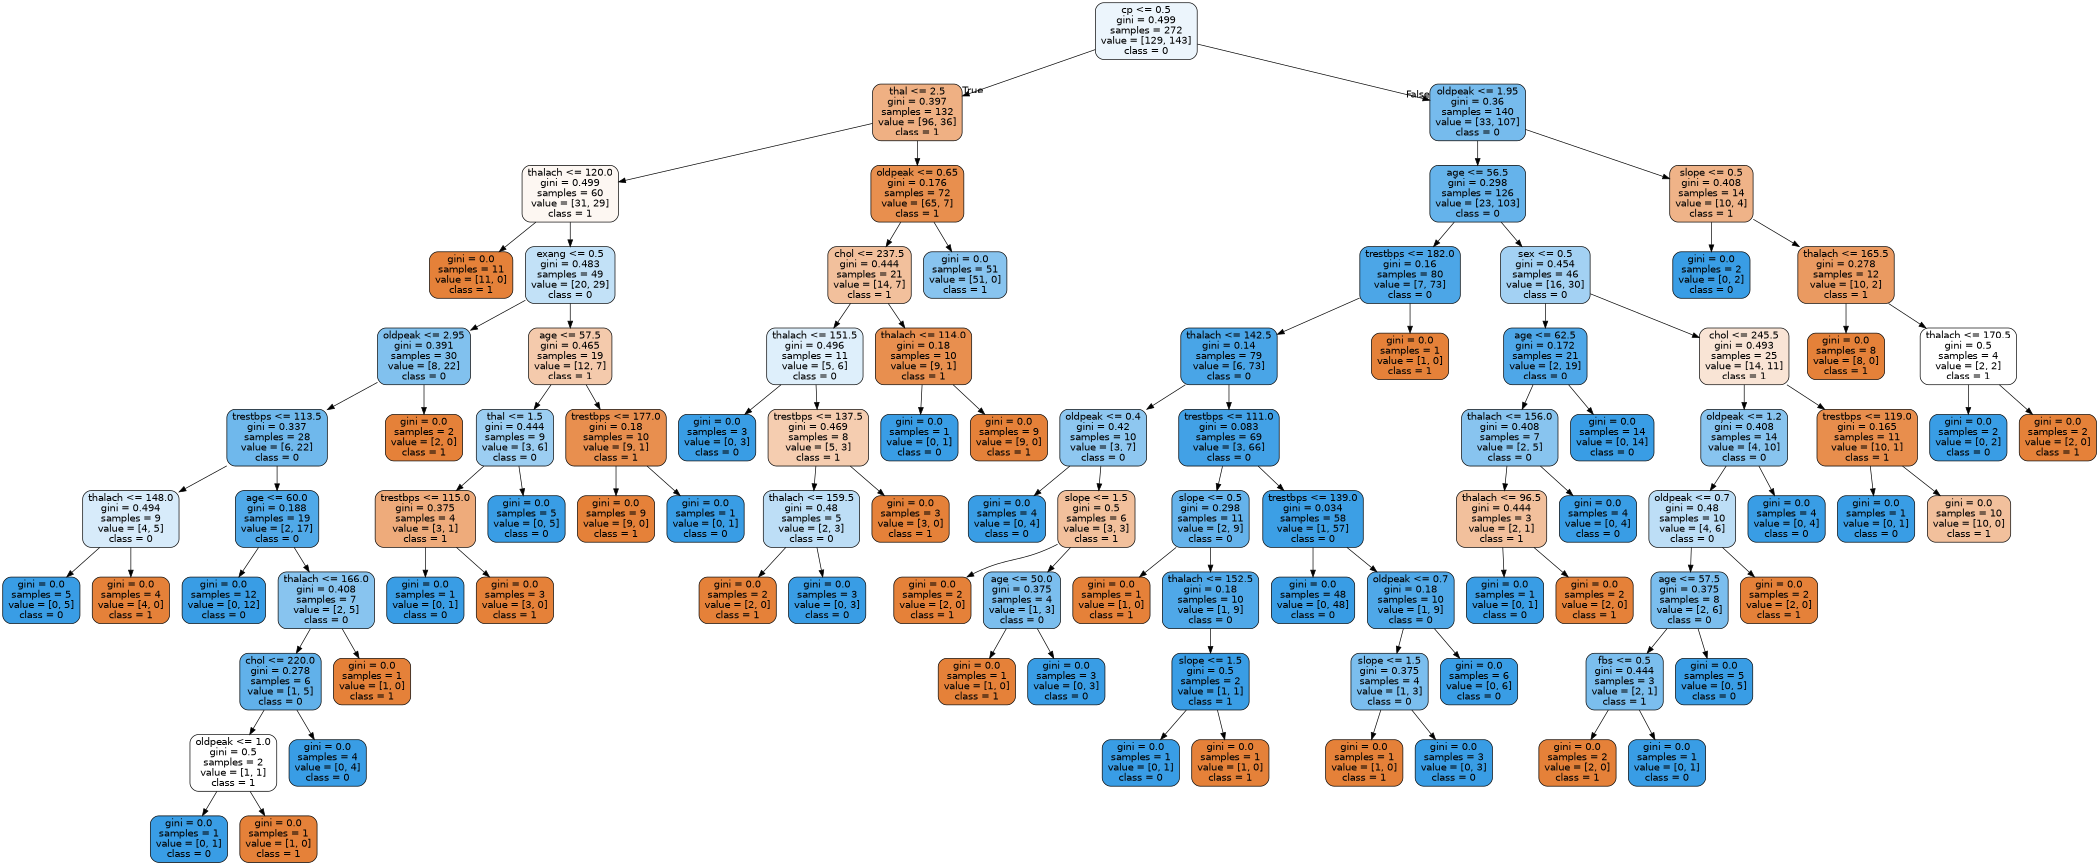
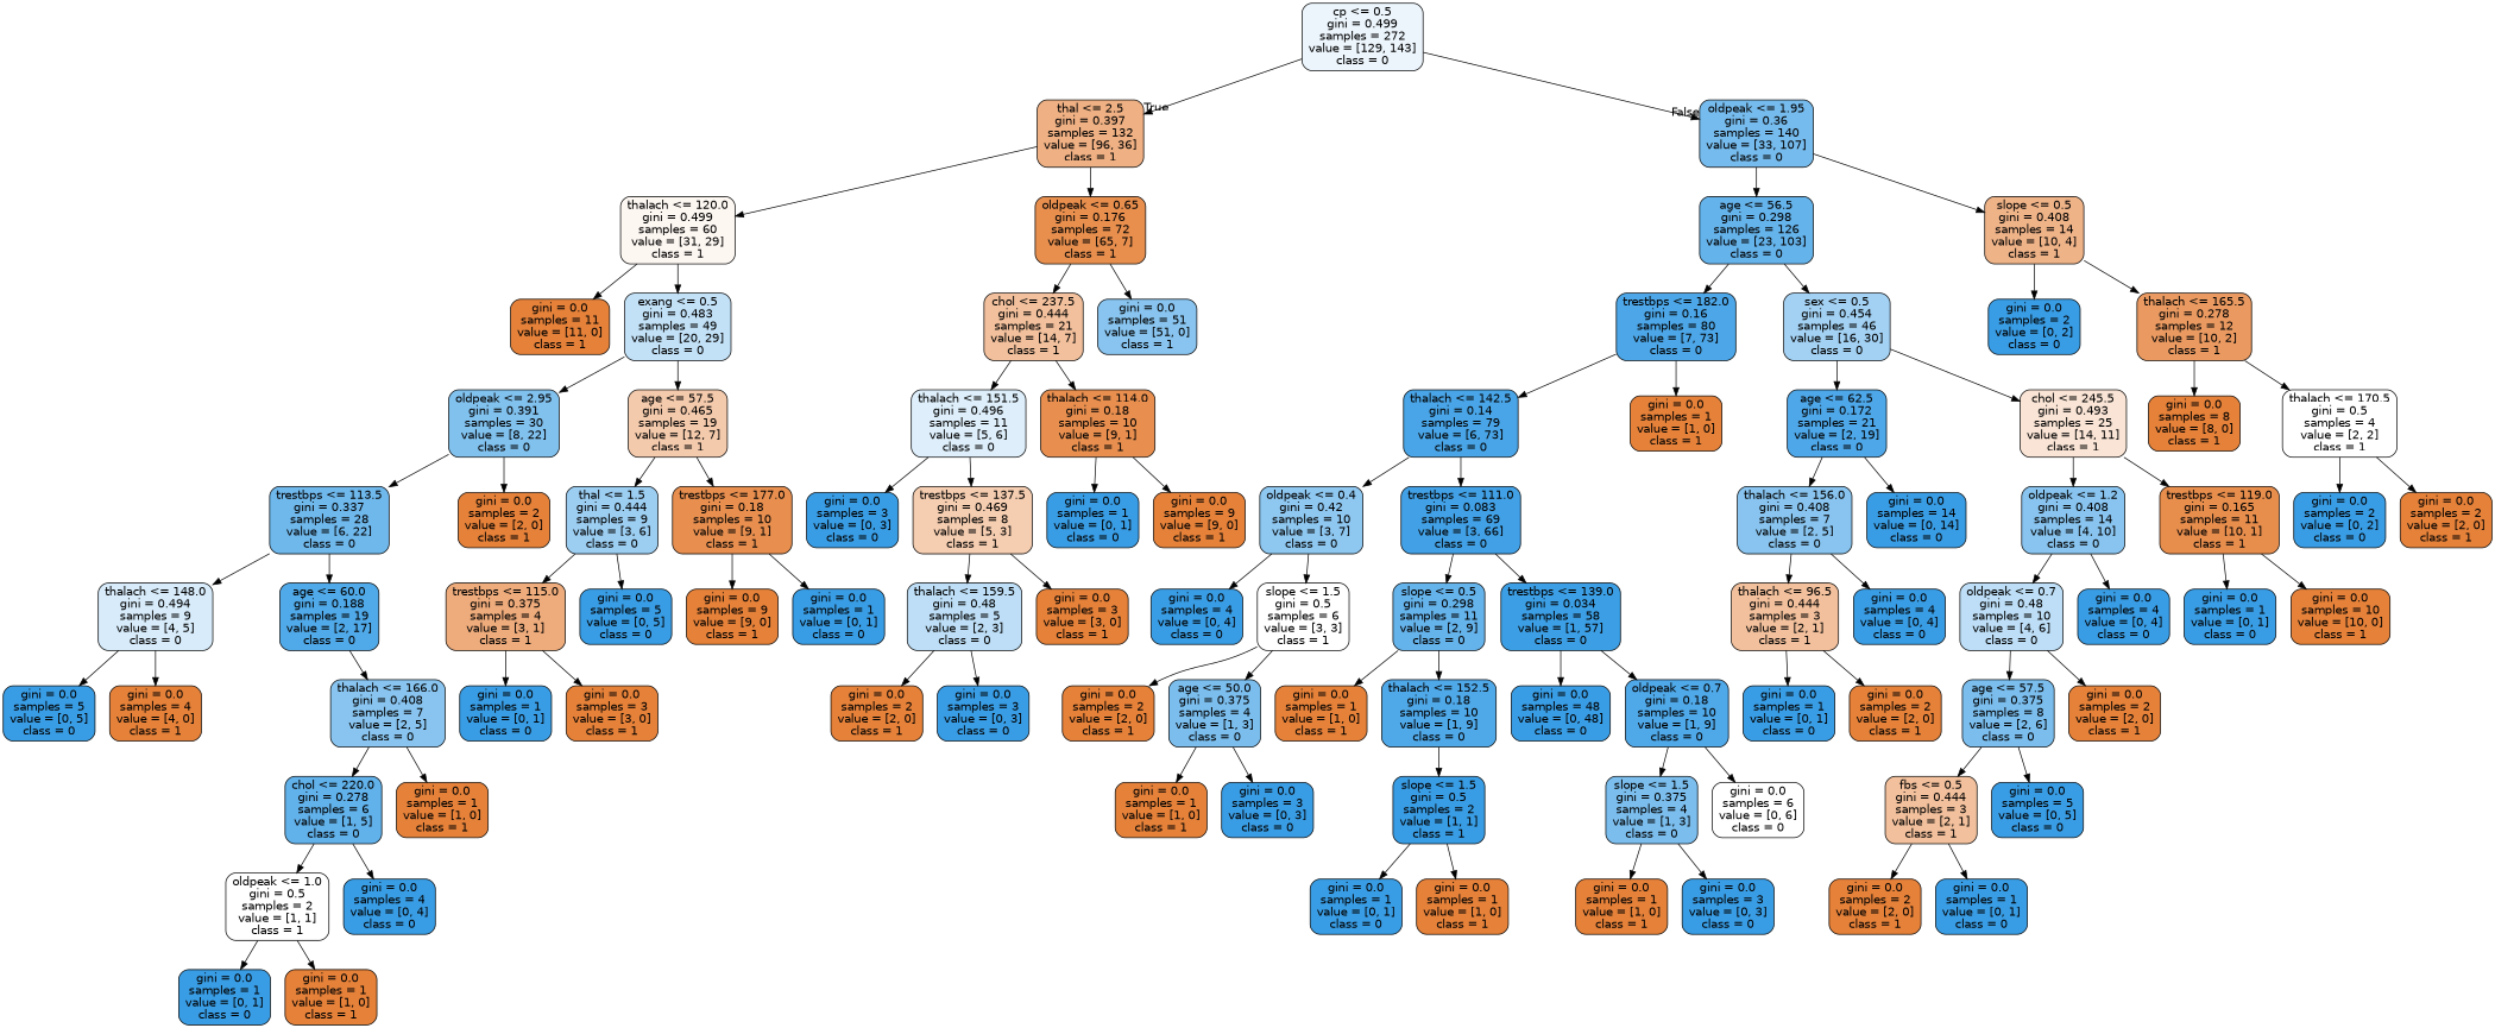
  digraph {
    node [color=black fillcolor="#399de5" fontname=helvetica shape=box style="filled, rounded"]
    edge [fontname=helvetica]
    n1 [fillcolor="#ecf5fc" label="cp <= 0.5\ngini = 0.499\nsamples = 272\nvalue = [129, 143]\nclass = 0"]
    n2 [fillcolor="#efb083" label="thal <= 2.5\ngini = 0.397\nsamples = 132\nvalue = [96, 36]\nclass = 1"]
    n3 [fillcolor="#76bbed" label="oldpeak <= 1.95\ngini = 0.36\nsamples = 140\nvalue = [33, 107]\nclass = 0"]
    n4 [fillcolor="#fdf7f2" label="thalach <= 120.0\ngini = 0.499\nsamples = 60\nvalue = [31, 29]\nclass = 1"]
    n5 [fillcolor="#e88f4e" label="oldpeak <= 0.65\ngini = 0.176\nsamples = 72\nvalue = [65, 7]\nclass = 1"]
    n6 [fillcolor="#65b3eb" label="age <= 56.5\ngini = 0.298\nsamples = 126\nvalue = [23, 103]\nclass = 0"]
    n7 [fillcolor="#efb388" label="slope <= 0.5\ngini = 0.408\nsamples = 14\nvalue = [10, 4]\nclass = 1"]
    n8 [fillcolor="#e58139" label="gini = 0.0\nsamples = 11\nvalue = [11, 0]\nclass = 1"]
    n9 [fillcolor="#c2e1f7" label="exang <= 0.5\ngini = 0.483\nsamples = 49\nvalue = [20, 29]\nclass = 0"]
    n10 [fillcolor="#f2c09c" label="chol <= 237.5\ngini = 0.444\nsamples = 21\nvalue = [14, 7]\nclass = 1"]
    n11 [fillcolor="#88c4ef" label="gini = 0.0\nsamples = 51\nvalue = [51, 0]\nclass = 1"]
    n12 [fillcolor="#81c1ee" label="oldpeak <= 2.95\ngini = 0.391\nsamples = 30\nvalue = [8, 22]\nclass = 0"]
    n13 [fillcolor="#f4caac" label="age <= 57.5\ngini = 0.465\nsamples = 19\nvalue = [12, 7]\nclass = 1"]
    n14 [fillcolor="#6fb8ec" label="trestbps <= 113.5\ngini = 0.337\nsamples = 28\nvalue = [6, 22]\nclass = 0"]
    n15 [fillcolor="#e58139" label="gini = 0.0\nsamples = 2\nvalue = [2, 0]\nclass = 1"]
    n16 [fillcolor="#9ccef2" label="thal <= 1.5\ngini = 0.444\nsamples = 9\nvalue = [3, 6]\nclass = 0"]
    n17 [fillcolor="#e88f4f" label="trestbps <= 177.0\ngini = 0.18\nsamples = 10\nvalue = [9, 1]\nclass = 1"]
    n18 [fillcolor="#d7ebfa" label="thalach <= 148.0\ngini = 0.494\nsamples = 9\nvalue = [4, 5]\nclass = 0"]
    n19 [fillcolor="#50a9e8" label="age <= 60.0\ngini = 0.188\nsamples = 19\nvalue = [2, 17]\nclass = 0"]
    n20 [label="gini = 0.0\nsamples = 5\nvalue = [0, 5]\nclass = 0"]
    n21 [fillcolor="#e58139" label="gini = 0.0\nsamples = 4\nvalue = [4, 0]\nclass = 1"]
-   n22 [label="gini = 0.0\nsamples = 12\nvalue = [0, 12]\nclass = 0"]
    n23 [fillcolor="#88c4ef" label="thalach <= 166.0\ngini = 0.408\nsamples = 7\nvalue = [2, 5]\nclass = 0"]
    n24 [fillcolor="#61b1ea" label="chol <= 220.0\ngini = 0.278\nsamples = 6\nvalue = [1, 5]\nclass = 0"]
    n25 [fillcolor="#e58139" label="gini = 0.0\nsamples = 1\nvalue = [1, 0]\nclass = 1"]
    n26 [fillcolor="#ffffff" label="oldpeak <= 1.0\ngini = 0.5\nsamples = 2\nvalue = [1, 1]\nclass = 1"]
    n27 [label="gini = 0.0\nsamples = 4\nvalue = [0, 4]\nclass = 0"]
    n28 [label="gini = 0.0\nsamples = 1\nvalue = [0, 1]\nclass = 0"]
    n29 [fillcolor="#e58139" label="gini = 0.0\nsamples = 1\nvalue = [1, 0]\nclass = 1"]
    n30 [fillcolor="#eeab7b" label="trestbps <= 115.0\ngini = 0.375\nsamples = 4\nvalue = [3, 1]\nclass = 1"]
    n31 [label="gini = 0.0\nsamples = 5\nvalue = [0, 5]\nclass = 0"]
    n32 [fillcolor="#e58139" label="gini = 0.0\nsamples = 9\nvalue = [9, 0]\nclass = 1"]
    n33 [label="gini = 0.0\nsamples = 1\nvalue = [0, 1]\nclass = 0"]
    n34 [label="gini = 0.0\nsamples = 1\nvalue = [0, 1]\nclass = 0"]
    n35 [fillcolor="#e58139" label="gini = 0.0\nsamples = 3\nvalue = [3, 0]\nclass = 1"]
    n36 [fillcolor="#deeffb" label="thalach <= 151.5\ngini = 0.496\nsamples = 11\nvalue = [5, 6]\nclass = 0"]
    n37 [fillcolor="#e88f4f" label="thalach <= 114.0\ngini = 0.18\nsamples = 10\nvalue = [9, 1]\nclass = 1"]
    n38 [label="gini = 0.0\nsamples = 3\nvalue = [0, 3]\nclass = 0"]
    n39 [fillcolor="#f5cdb0" label="trestbps <= 137.5\ngini = 0.469\nsamples = 8\nvalue = [5, 3]\nclass = 1"]
    n40 [label="gini = 0.0\nsamples = 1\nvalue = [0, 1]\nclass = 0"]
    n41 [fillcolor="#e58139" label="gini = 0.0\nsamples = 9\nvalue = [9, 0]\nclass = 1"]
    n42 [fillcolor="#bddef6" label="thalach <= 159.5\ngini = 0.48\nsamples = 5\nvalue = [2, 3]\nclass = 0"]
    n43 [fillcolor="#e58139" label="gini = 0.0\nsamples = 3\nvalue = [3, 0]\nclass = 1"]
    n44 [fillcolor="#e58139" label="gini = 0.0\nsamples = 2\nvalue = [2, 0]\nclass = 1"]
    n45 [label="gini = 0.0\nsamples = 3\nvalue = [0, 3]\nclass = 0"]
    n46 [fillcolor="#4ca6e7" label="trestbps <= 182.0\ngini = 0.16\nsamples = 80\nvalue = [7, 73]\nclass = 0"]
    n47 [fillcolor="#a3d1f3" label="sex <= 0.5\ngini = 0.454\nsamples = 46\nvalue = [16, 30]\nclass = 0"]
    n48 [label="gini = 0.0\nsamples = 2\nvalue = [0, 2]\nclass = 0"]
    n49 [fillcolor="#ea9a61" label="thalach <= 165.5\ngini = 0.278\nsamples = 12\nvalue = [10, 2]\nclass = 1"]
    n50 [fillcolor="#49a5e7" label="thalach <= 142.5\ngini = 0.14\nsamples = 79\nvalue = [6, 73]\nclass = 0"]
    n51 [fillcolor="#e58139" label="gini = 0.0\nsamples = 1\nvalue = [1, 0]\nclass = 1"]
    n52 [fillcolor="#4ea7e8" label="age <= 62.5\ngini = 0.172\nsamples = 21\nvalue = [2, 19]\nclass = 0"]
    n53 [fillcolor="#f9e4d5" label="chol <= 245.5\ngini = 0.493\nsamples = 25\nvalue = [14, 11]\nclass = 1"]
    n54 [fillcolor="#8ec7f0" label="oldpeak <= 0.4\ngini = 0.42\nsamples = 10\nvalue = [3, 7]\nclass = 0"]
    n55 [fillcolor="#42a1e6" label="trestbps <= 111.0\ngini = 0.083\nsamples = 69\nvalue = [3, 66]\nclass = 0"]
    n56 [label="gini = 0.0\nsamples = 4\nvalue = [0, 4]\nclass = 0"]
-   n57 [fillcolor="#f2c09c" label="slope <= 1.5\ngini = 0.5\nsamples = 6\nvalue = [3, 3]\nclass = 1"]
+   n57 [fillcolor="#ffffff" label="slope <= 1.5\ngini = 0.5\nsamples = 6\nvalue = [3, 3]\nclass = 1"]
    n58 [fillcolor="#65b3eb" label="slope <= 0.5\ngini = 0.298\nsamples = 11\nvalue = [2, 9]\nclass = 0"]
    n59 [fillcolor="#3c9fe5" label="trestbps <= 139.0\ngini = 0.034\nsamples = 58\nvalue = [1, 57]\nclass = 0"]
    n60 [fillcolor="#e58139" label="gini = 0.0\nsamples = 2\nvalue = [2, 0]\nclass = 1"]
    n61 [fillcolor="#7bbeee" label="age <= 50.0\ngini = 0.375\nsamples = 4\nvalue = [1, 3]\nclass = 0"]
    n62 [fillcolor="#e58139" label="gini = 0.0\nsamples = 1\nvalue = [1, 0]\nclass = 1"]
    n63 [label="gini = 0.0\nsamples = 3\nvalue = [0, 3]\nclass = 0"]
    n64 [fillcolor="#e58139" label="gini = 0.0\nsamples = 1\nvalue = [1, 0]\nclass = 1"]
    n65 [fillcolor="#4fa8e8" label="thalach <= 152.5\ngini = 0.18\nsamples = 10\nvalue = [1, 9]\nclass = 0"]
    n66 [label="gini = 0.0\nsamples = 48\nvalue = [0, 48]\nclass = 0"]
    n67 [fillcolor="#4fa8e8" label="oldpeak <= 0.7\ngini = 0.18\nsamples = 10\nvalue = [1, 9]\nclass = 0"]
    n68 [label="slope <= 1.5\ngini = 0.5\nsamples = 2\nvalue = [1, 1]\nclass = 1"]
    n69 [label="gini = 0.0\nsamples = 1\nvalue = [0, 1]\nclass = 0"]
    n70 [fillcolor="#e58139" label="gini = 0.0\nsamples = 1\nvalue = [1, 0]\nclass = 1"]
    n71 [fillcolor="#7bbeee" label="slope <= 1.5\ngini = 0.375\nsamples = 4\nvalue = [1, 3]\nclass = 0"]
-   n72 [label="gini = 0.0\nsamples = 6\nvalue = [0, 6]\nclass = 0"]
+   n72 [fillcolor="#ffffff" label="gini = 0.0\nsamples = 6\nvalue = [0, 6]\nclass = 0"]
    n73 [fillcolor="#e58139" label="gini = 0.0\nsamples = 1\nvalue = [1, 0]\nclass = 1"]
    n74 [label="gini = 0.0\nsamples = 3\nvalue = [0, 3]\nclass = 0"]
    n75 [fillcolor="#88c4ef" label="thalach <= 156.0\ngini = 0.408\nsamples = 7\nvalue = [2, 5]\nclass = 0"]
    n76 [label="gini = 0.0\nsamples = 14\nvalue = [0, 14]\nclass = 0"]
    n77 [fillcolor="#88c4ef" label="oldpeak <= 1.2\ngini = 0.408\nsamples = 14\nvalue = [4, 10]\nclass = 0"]
    n78 [fillcolor="#e88e4d" label="trestbps <= 119.0\ngini = 0.165\nsamples = 11\nvalue = [10, 1]\nclass = 1"]
    n79 [fillcolor="#f2c09c" label="thalach <= 96.5\ngini = 0.444\nsamples = 3\nvalue = [2, 1]\nclass = 1"]
    n80 [label="gini = 0.0\nsamples = 4\nvalue = [0, 4]\nclass = 0"]
    n81 [label="gini = 0.0\nsamples = 1\nvalue = [0, 1]\nclass = 0"]
    n82 [fillcolor="#e58139" label="gini = 0.0\nsamples = 2\nvalue = [2, 0]\nclass = 1"]
    n83 [fillcolor="#bddef6" label="oldpeak <= 0.7\ngini = 0.48\nsamples = 10\nvalue = [4, 6]\nclass = 0"]
    n84 [label="gini = 0.0\nsamples = 4\nvalue = [0, 4]\nclass = 0"]
    n85 [label="gini = 0.0\nsamples = 1\nvalue = [0, 1]\nclass = 0"]
-   n86 [fillcolor="#f2c09c" label="gini = 0.0\nsamples = 10\nvalue = [10, 0]\nclass = 1"]
+   n86 [fillcolor="#e58139" label="gini = 0.0\nsamples = 10\nvalue = [10, 0]\nclass = 1"]
    n87 [fillcolor="#7bbeee" label="age <= 57.5\ngini = 0.375\nsamples = 8\nvalue = [2, 6]\nclass = 0"]
    n88 [fillcolor="#e58139" label="gini = 0.0\nsamples = 2\nvalue = [2, 0]\nclass = 1"]
-   n89 [fillcolor="#7bbeee" label="fbs <= 0.5\ngini = 0.444\nsamples = 3\nvalue = [2, 1]\nclass = 1"]
+   n89 [fillcolor="#f2c09c" label="fbs <= 0.5\ngini = 0.444\nsamples = 3\nvalue = [2, 1]\nclass = 1"]
    n90 [label="gini = 0.0\nsamples = 5\nvalue = [0, 5]\nclass = 0"]
    n91 [fillcolor="#e58139" label="gini = 0.0\nsamples = 2\nvalue = [2, 0]\nclass = 1"]
    n92 [label="gini = 0.0\nsamples = 1\nvalue = [0, 1]\nclass = 0"]
    n93 [fillcolor="#e58139" label="gini = 0.0\nsamples = 8\nvalue = [8, 0]\nclass = 1"]
    n94 [fillcolor="#ffffff" label="thalach <= 170.5\ngini = 0.5\nsamples = 4\nvalue = [2, 2]\nclass = 1"]
    n95 [label="gini = 0.0\nsamples = 2\nvalue = [0, 2]\nclass = 0"]
    n96 [fillcolor="#e58139" label="gini = 0.0\nsamples = 2\nvalue = [2, 0]\nclass = 1"]
    n1 -> n2 [headlabel=True labelangle=45 labeldistance=2.5]
    n1 -> n3 [headlabel=False labelangle=-45 labeldistance=2.5]
    n2 -> n4
    n2 -> n5
    n3 -> n6
    n3 -> n7
    n4 -> n8
    n4 -> n9
    n5 -> n10
    n5 -> n11
    n6 -> n46
    n6 -> n47
    n7 -> n48
    n7 -> n49
    n9 -> n12
    n9 -> n13
    n10 -> n36
    n10 -> n37
    n12 -> n14
    n12 -> n15
    n13 -> n16
    n13 -> n17
    n14 -> n18
    n14 -> n19
    n16 -> n30
    n16 -> n31
    n17 -> n32
    n17 -> n33
    n18 -> n20
    n18 -> n21
-   n19 -> n22
    n19 -> n23
    n23 -> n24
    n23 -> n25
    n24 -> n26
    n24 -> n27
    n26 -> n28
    n26 -> n29
    n30 -> n34
    n30 -> n35
    n36 -> n38
    n36 -> n39
    n37 -> n40
    n37 -> n41
    n39 -> n42
    n39 -> n43
    n42 -> n44
    n42 -> n45
    n46 -> n50
    n46 -> n51
    n47 -> n52
    n47 -> n53
    n49 -> n93
    n49 -> n94
    n50 -> n54
    n50 -> n55
    n52 -> n75
    n52 -> n76
    n53 -> n77
    n53 -> n78
    n54 -> n56
    n54 -> n57
    n55 -> n58
    n55 -> n59
    n57 -> n60
    n57 -> n61
    n58 -> n64
    n58 -> n65
    n59 -> n66
    n59 -> n67
    n61 -> n62
    n61 -> n63
    n65 -> n68
    n67 -> n71
    n67 -> n72
    n68 -> n69
    n68 -> n70
    n71 -> n73
    n71 -> n74
    n75 -> n79
    n75 -> n80
    n77 -> n83
    n77 -> n84
    n78 -> n85
    n78 -> n86
    n79 -> n81
    n79 -> n82
    n83 -> n87
    n83 -> n88
    n87 -> n89
    n87 -> n90
    n89 -> n91
    n89 -> n92
    n94 -> n95
    n94 -> n96
  }
